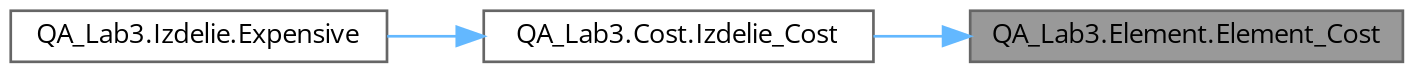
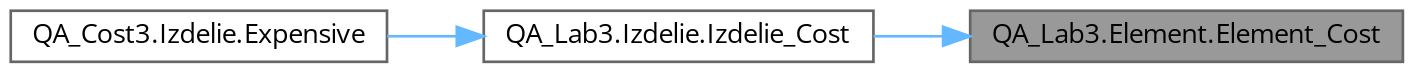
  digraph {
    fontname="Open Sans"
    rankdir=RL
    node [color=grey40 fillcolor=white fontname="Open Sans" fontsize=10 shape=box style=filled]
    edge [color=steelblue1 dir=back fontname="Open Sans" fontsize=10 labelfontname=Helvetica labelfontsize=10 style=solid]
    n1 [color=gray40 fillcolor=grey60 fontcolor=black height=0.2 label="QA_Lab3.Element.Element_Cost" width=0.4]
-   n2 [height=0.2 label="QA_Lab3.Cost.Izdelie_Cost" width=0.4]
-   n3 [height=0.2 label="QA_Lab3.Izdelie.Expensive" width=0.4]
+   n2 [height=0.2 label="QA_Lab3.Izdelie.Izdelie_Cost" width=0.4]
+   n3 [height=0.2 label="QA_Cost3.Izdelie.Expensive" width=0.4]
    n1 -> n2
    n2 -> n3
  }
